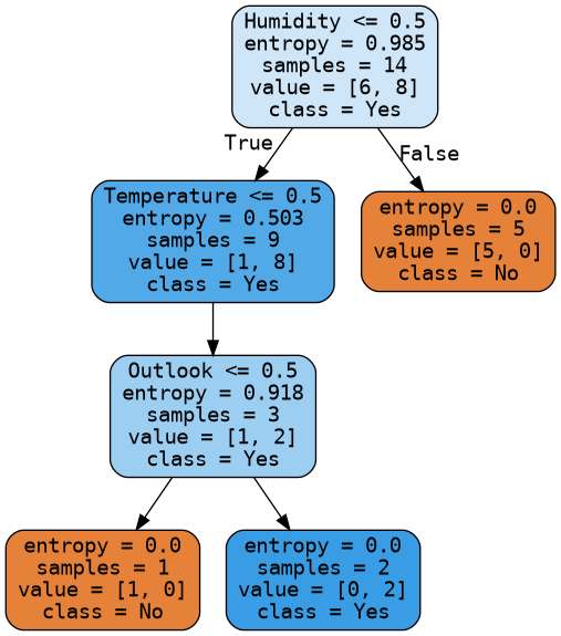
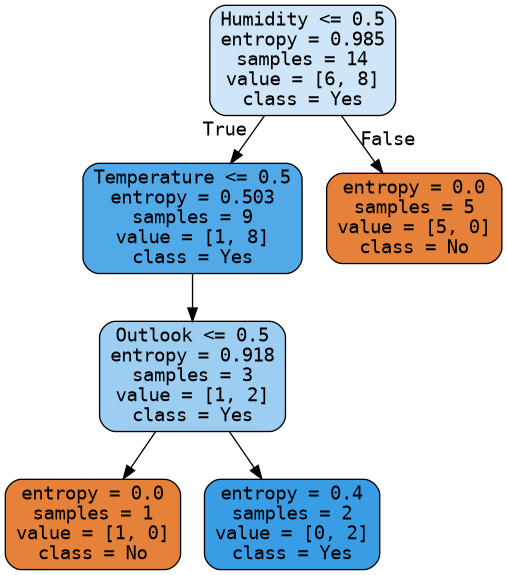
  digraph {
    fontname="DejaVu Sans Mono"
    node [color=black fillcolor="#e58139" fontname="DejaVu Sans Mono" shape=box style="filled, rounded"]
    edge [fontname="DejaVu Sans Mono"]
    n1 [fillcolor="#cee6f8" label="Humidity <= 0.5\nentropy = 0.985\nsamples = 14\nvalue = [6, 8]\nclass = Yes"]
    n2 [fillcolor="#52a9e8" label="Temperature <= 0.5\nentropy = 0.503\nsamples = 9\nvalue = [1, 8]\nclass = Yes"]
    n3 [label="entropy = 0.0\nsamples = 5\nvalue = [5, 0]\nclass = No"]
    n4 [fillcolor="#9ccef2" label="Outlook <= 0.5\nentropy = 0.918\nsamples = 3\nvalue = [1, 2]\nclass = Yes"]
    n5 [label="entropy = 0.0\nsamples = 1\nvalue = [1, 0]\nclass = No"]
-   n6 [fillcolor="#399de5" label="entropy = 0.0\nsamples = 2\nvalue = [0, 2]\nclass = Yes"]
+   n6 [fillcolor="#399de5" label="entropy = 0.4\nsamples = 2\nvalue = [0, 2]\nclass = Yes"]
    n1 -> n2 [headlabel=True labelangle=45 labeldistance=2.5]
    n1 -> n3 [headlabel=False labelangle=-45 labeldistance=2.5]
    n2 -> n4
    n4 -> n5
    n4 -> n6
  }
